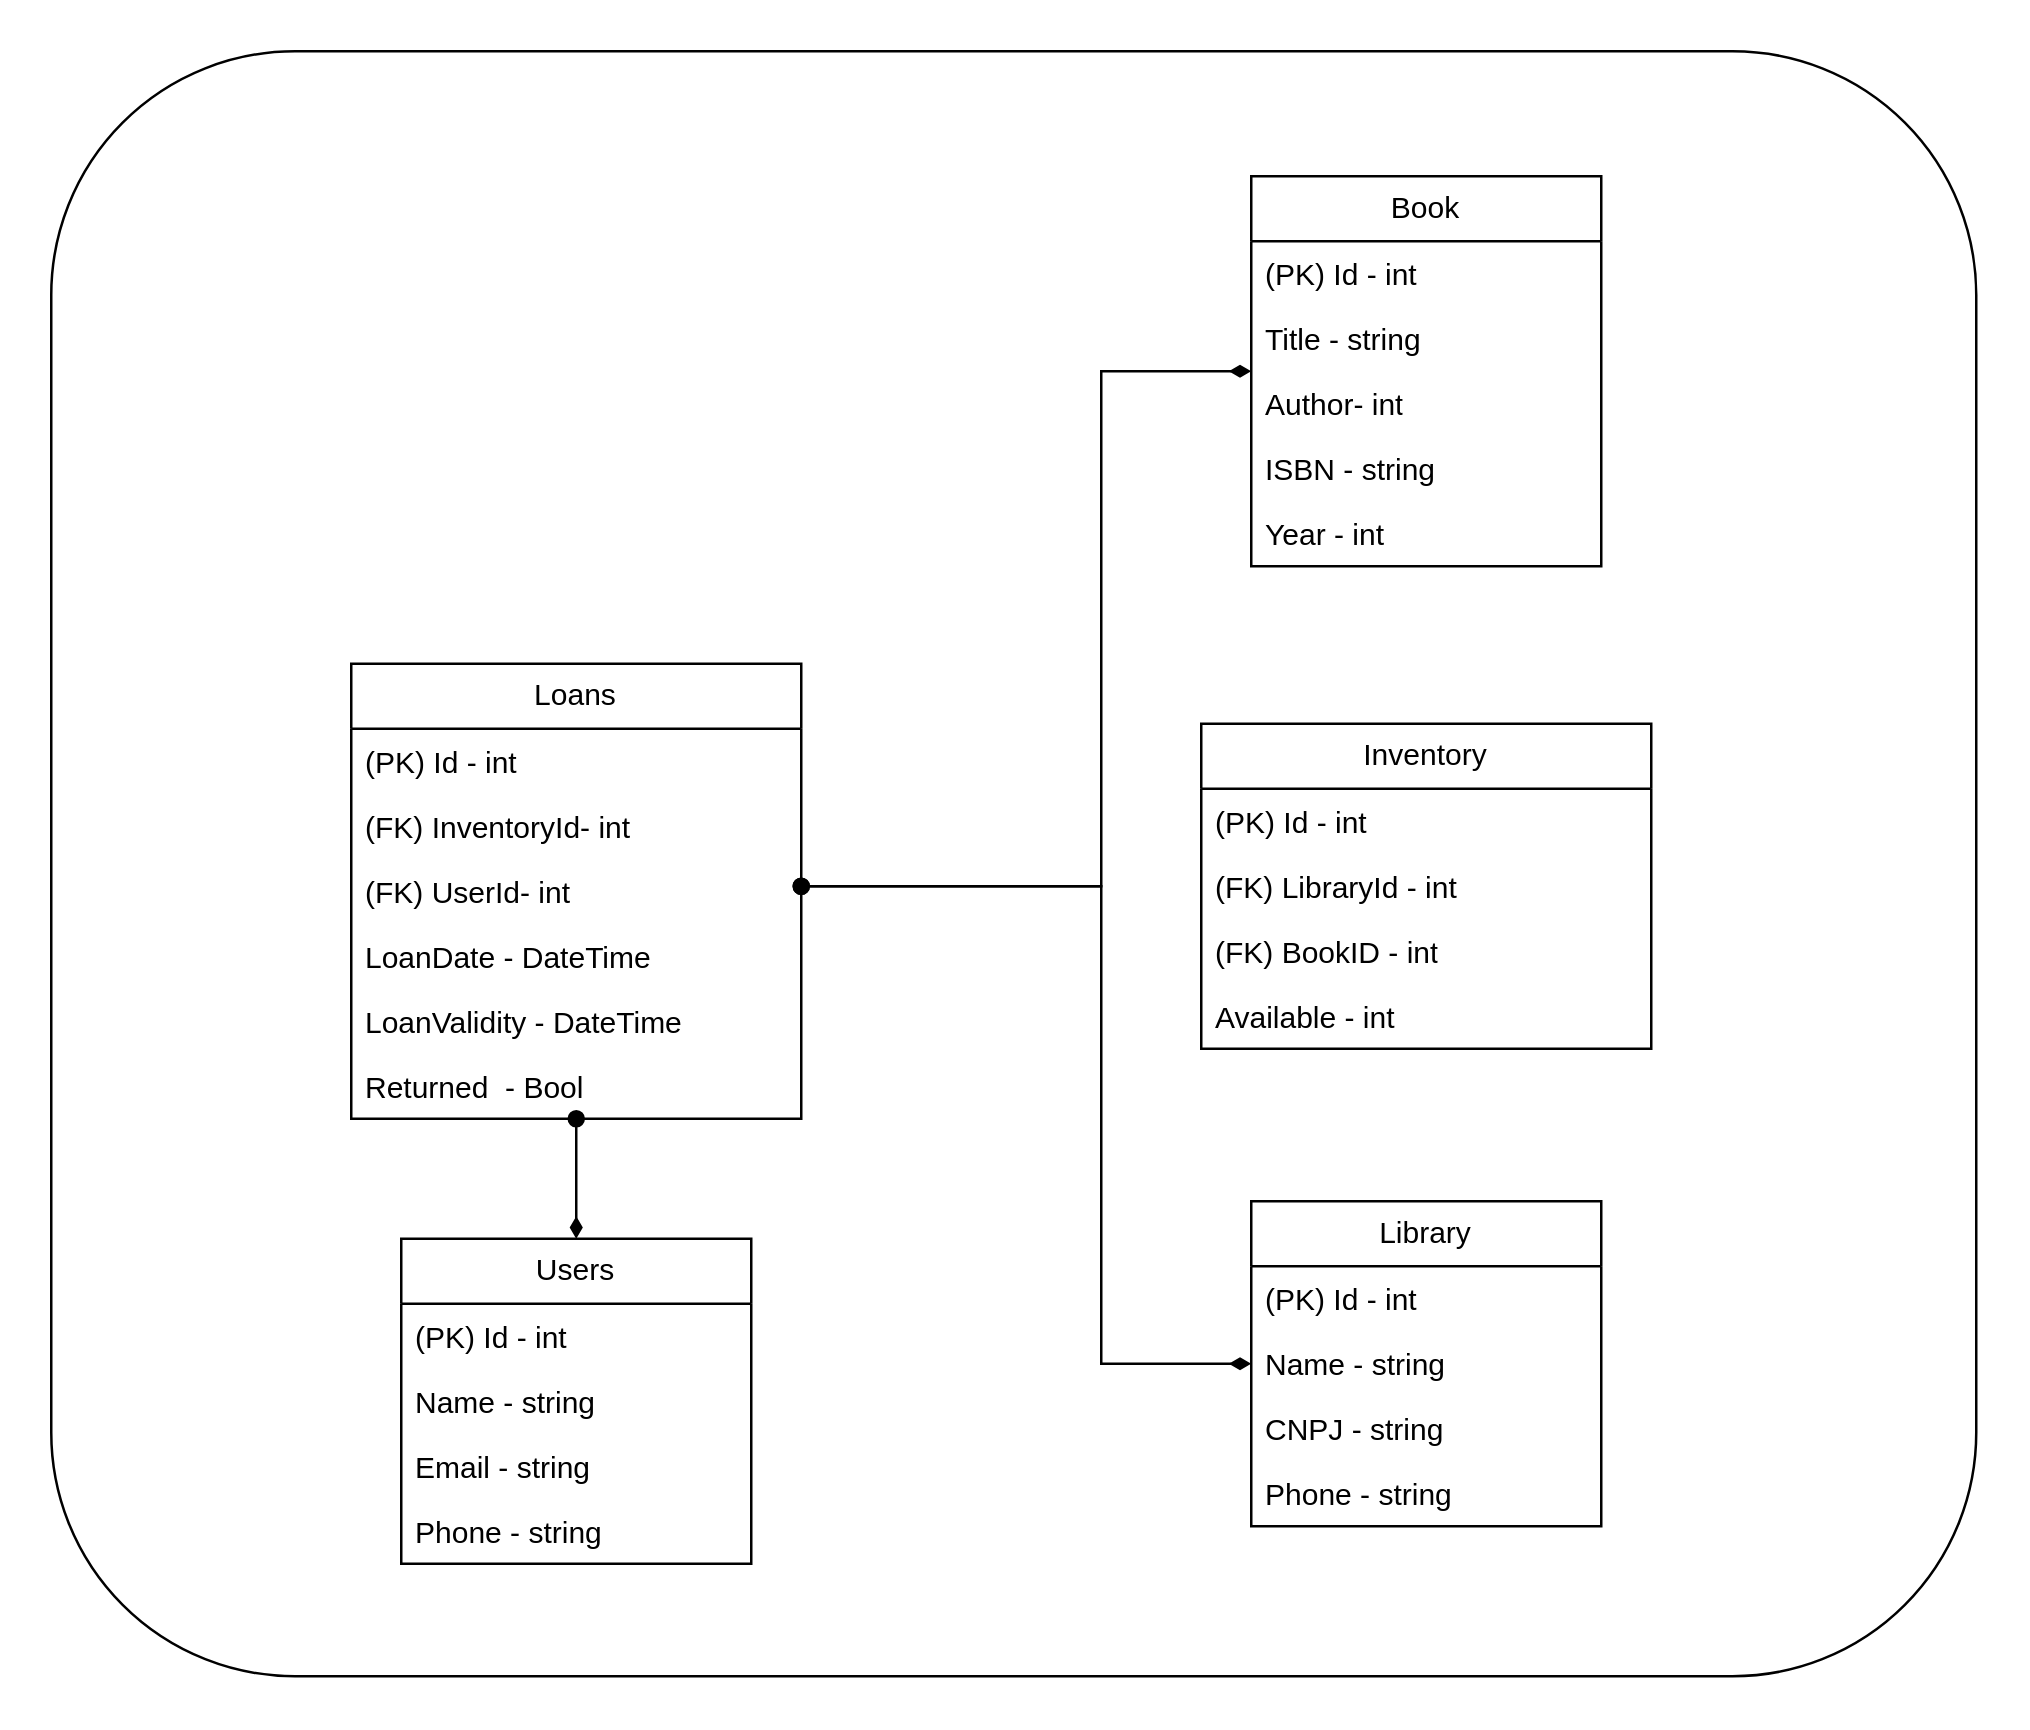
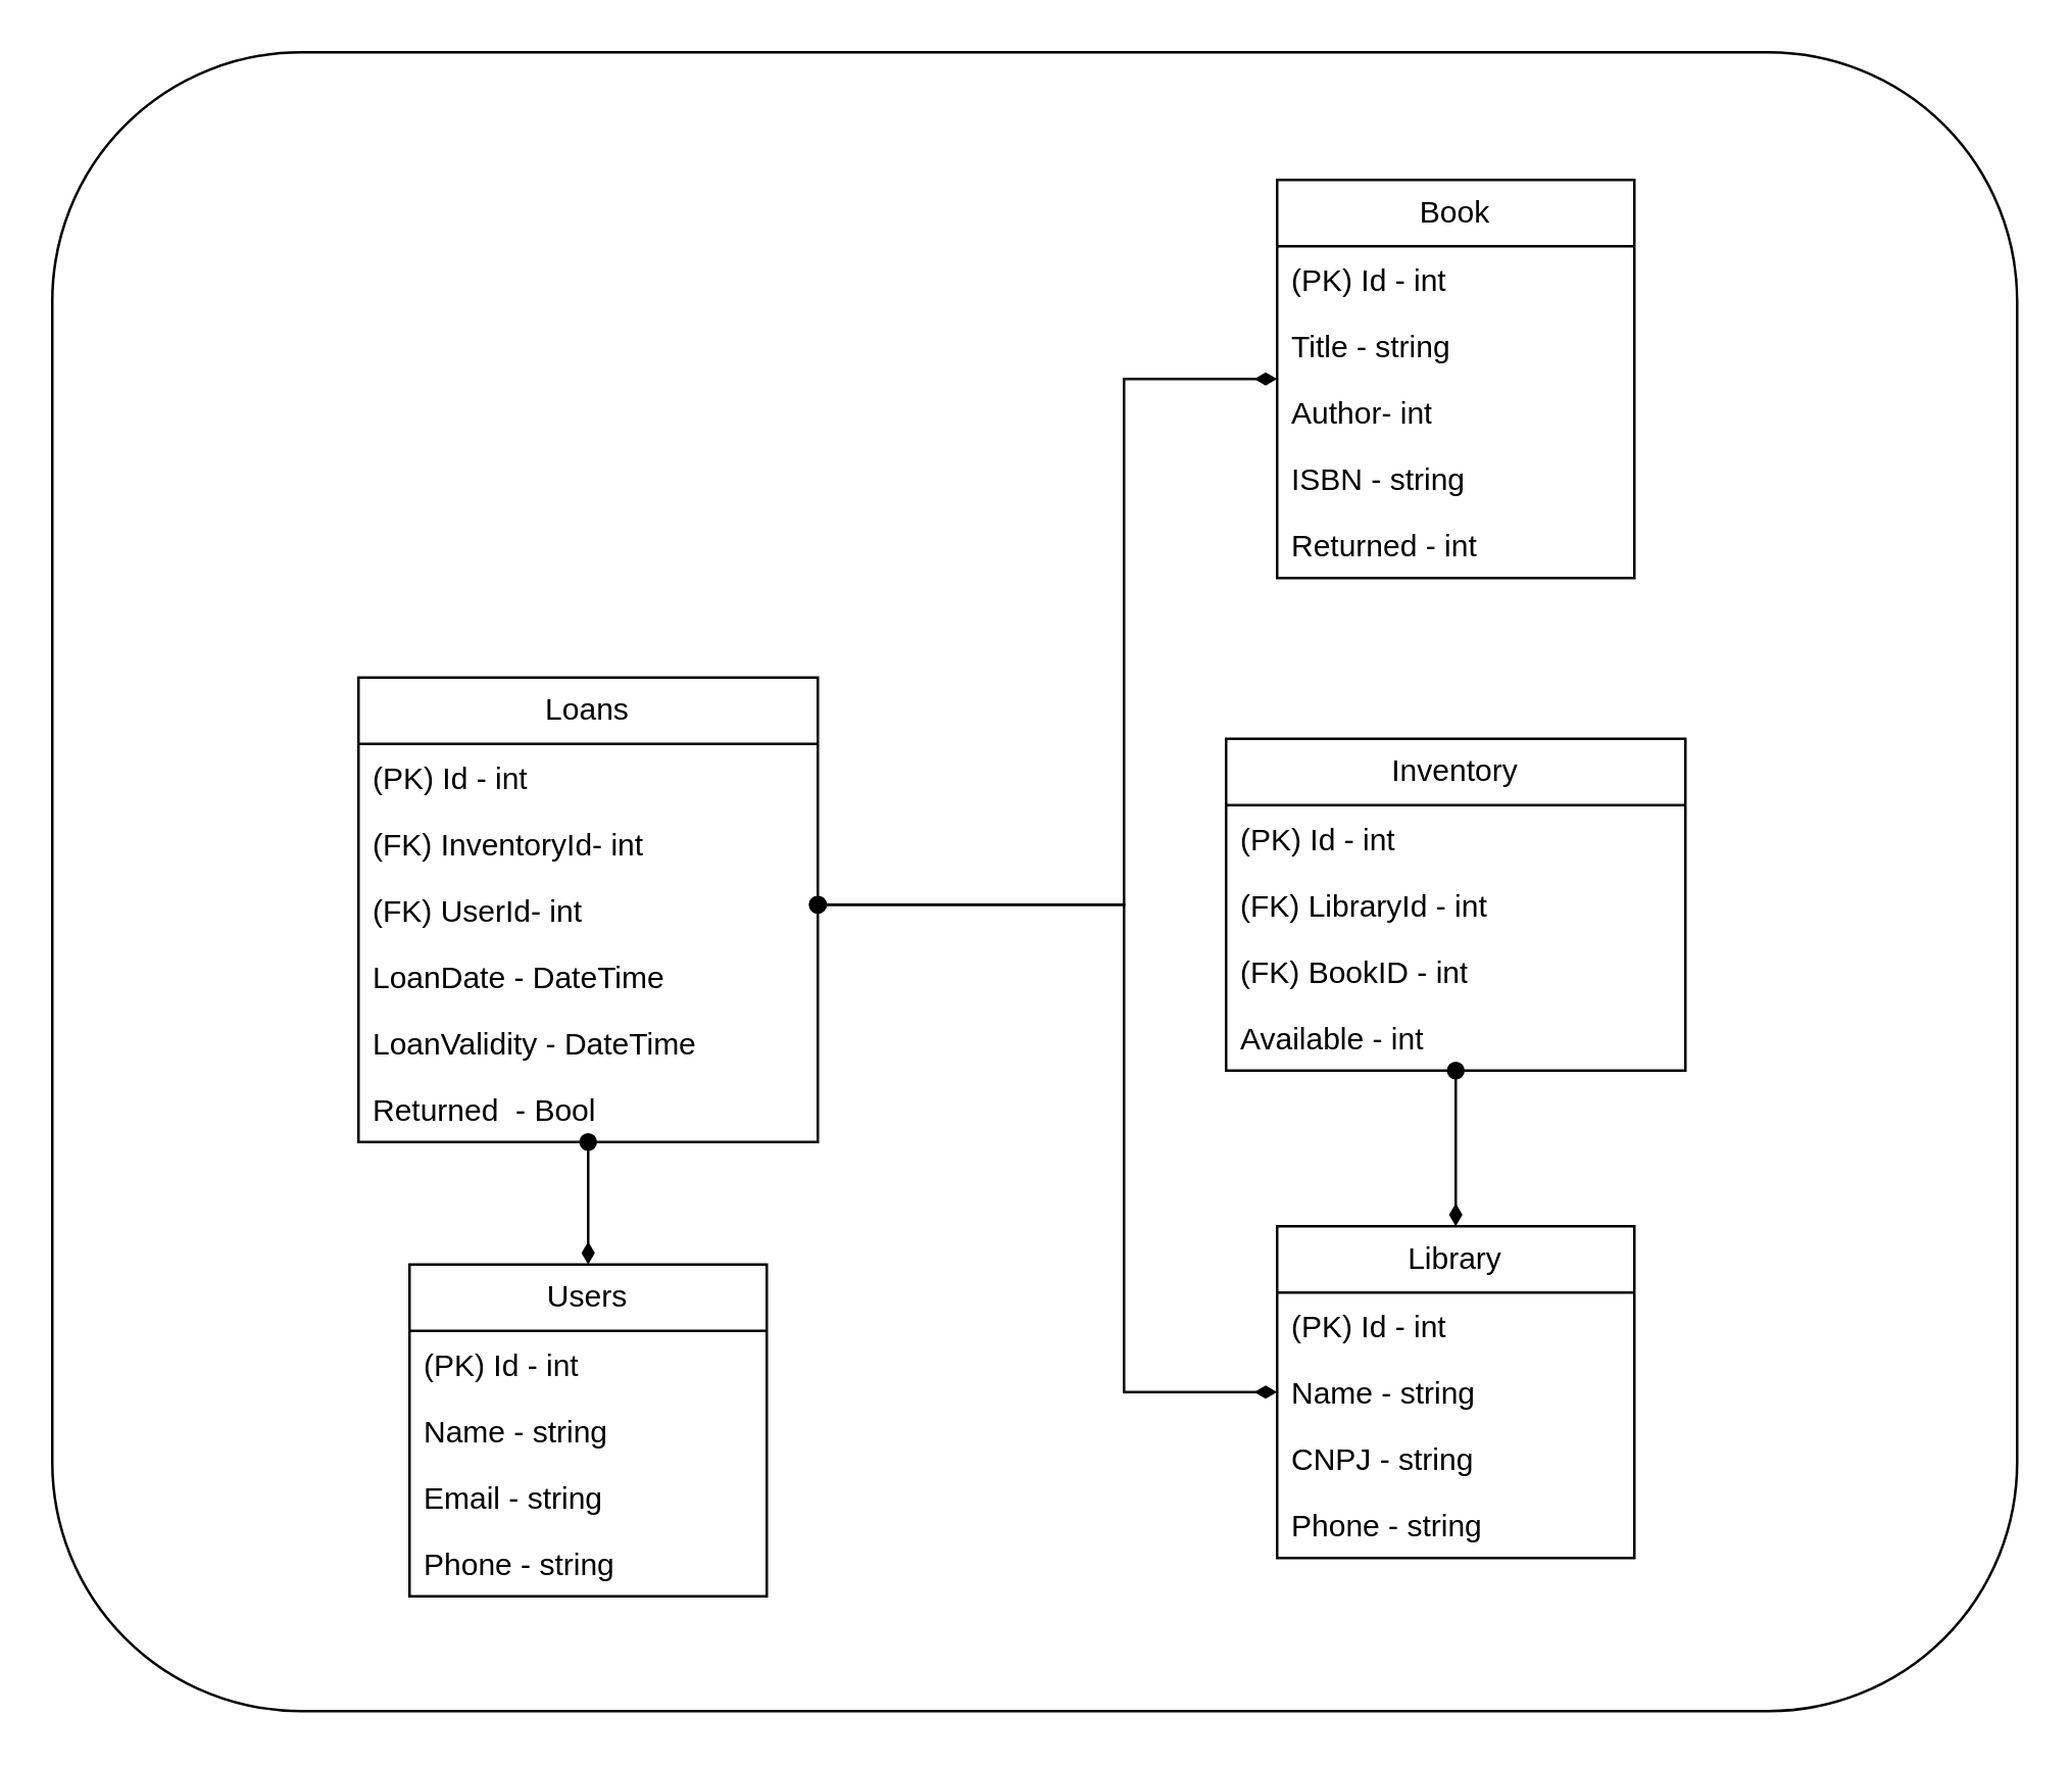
  <mxCell id="0" />
  <mxCell id="1" parent="0" />
  <mxCell id="2" value="" style="group" vertex="1" connectable="0" parent="1"><mxGeometry x="20" y="20" width="770" height="650" as="geometry" /></mxCell>
  <mxCell id="3" value="" style="rounded=1;whiteSpace=wrap;html=1;" vertex="1" parent="2"><mxGeometry width="770" height="650" as="geometry" /></mxCell>
  <mxCell id="4" value="Book" style="swimlane;fontStyle=0;childLayout=stackLayout;horizontal=1;startSize=26;fillColor=none;horizontalStack=0;resizeParent=1;resizeParentMax=0;resizeLast=0;collapsible=1;marginBottom=0;whiteSpace=wrap;html=1;" parent="2" vertex="1"><mxGeometry x="480" y="50" width="140" height="156" as="geometry" /></mxCell>
  <mxCell id="5" value="(PK) Id - int" style="text;strokeColor=none;fillColor=none;align=left;verticalAlign=top;spacingLeft=4;spacingRight=4;overflow=hidden;rotatable=0;points=[[0,0.5],[1,0.5]];portConstraint=eastwest;whiteSpace=wrap;html=1;" parent="4" vertex="1"><mxGeometry y="26" width="140" height="26" as="geometry" /></mxCell>
  <mxCell id="6" value="Title - string" style="text;strokeColor=none;fillColor=none;align=left;verticalAlign=top;spacingLeft=4;spacingRight=4;overflow=hidden;rotatable=0;points=[[0,0.5],[1,0.5]];portConstraint=eastwest;whiteSpace=wrap;html=1;" parent="4" vertex="1"><mxGeometry y="52" width="140" height="26" as="geometry" /></mxCell>
  <mxCell id="7" value="Author- int" style="text;strokeColor=none;fillColor=none;align=left;verticalAlign=top;spacingLeft=4;spacingRight=4;overflow=hidden;rotatable=0;points=[[0,0.5],[1,0.5]];portConstraint=eastwest;whiteSpace=wrap;html=1;" parent="4" vertex="1"><mxGeometry y="78" width="140" height="26" as="geometry" /></mxCell>
  <mxCell id="8" value="ISBN - string" style="text;strokeColor=none;fillColor=none;align=left;verticalAlign=top;spacingLeft=4;spacingRight=4;overflow=hidden;rotatable=0;points=[[0,0.5],[1,0.5]];portConstraint=eastwest;whiteSpace=wrap;html=1;" parent="4" vertex="1"><mxGeometry y="104" width="140" height="26" as="geometry" /></mxCell>
- <mxCell id="9" value="Year - int" style="text;strokeColor=none;fillColor=none;align=left;verticalAlign=top;spacingLeft=4;spacingRight=4;overflow=hidden;rotatable=0;points=[[0,0.5],[1,0.5]];portConstraint=eastwest;whiteSpace=wrap;html=1;" parent="4" vertex="1"><mxGeometry y="130" width="140" height="26" as="geometry" /></mxCell>
+ <mxCell id="9" value="Returned - int" style="text;strokeColor=none;fillColor=none;align=left;verticalAlign=top;spacingLeft=4;spacingRight=4;overflow=hidden;rotatable=0;points=[[0,0.5],[1,0.5]];portConstraint=eastwest;whiteSpace=wrap;html=1;" parent="4" vertex="1"><mxGeometry y="130" width="140" height="26" as="geometry" /></mxCell>
  <mxCell id="10" value="Users" style="swimlane;fontStyle=0;childLayout=stackLayout;horizontal=1;startSize=26;fillColor=none;horizontalStack=0;resizeParent=1;resizeParentMax=0;resizeLast=0;collapsible=1;marginBottom=0;whiteSpace=wrap;html=1;" parent="2" vertex="1"><mxGeometry x="140" y="475" width="140" height="130" as="geometry" /></mxCell>
  <mxCell id="11" value="(PK) Id - int" style="text;strokeColor=none;fillColor=none;align=left;verticalAlign=top;spacingLeft=4;spacingRight=4;overflow=hidden;rotatable=0;points=[[0,0.5],[1,0.5]];portConstraint=eastwest;whiteSpace=wrap;html=1;" parent="10" vertex="1"><mxGeometry y="26" width="140" height="26" as="geometry" /></mxCell>
  <mxCell id="12" value="Name - string" style="text;strokeColor=none;fillColor=none;align=left;verticalAlign=top;spacingLeft=4;spacingRight=4;overflow=hidden;rotatable=0;points=[[0,0.5],[1,0.5]];portConstraint=eastwest;whiteSpace=wrap;html=1;" parent="10" vertex="1"><mxGeometry y="52" width="140" height="26" as="geometry" /></mxCell>
  <mxCell id="13" value="Email - string" style="text;strokeColor=none;fillColor=none;align=left;verticalAlign=top;spacingLeft=4;spacingRight=4;overflow=hidden;rotatable=0;points=[[0,0.5],[1,0.5]];portConstraint=eastwest;whiteSpace=wrap;html=1;" parent="10" vertex="1"><mxGeometry y="78" width="140" height="26" as="geometry" /></mxCell>
  <mxCell id="14" value="Phone - string" style="text;strokeColor=none;fillColor=none;align=left;verticalAlign=top;spacingLeft=4;spacingRight=4;overflow=hidden;rotatable=0;points=[[0,0.5],[1,0.5]];portConstraint=eastwest;whiteSpace=wrap;html=1;" parent="10" vertex="1"><mxGeometry y="104" width="140" height="26" as="geometry" /></mxCell>
  <mxCell id="15" style="edgeStyle=orthogonalEdgeStyle;rounded=0;orthogonalLoop=1;jettySize=auto;html=1;endArrow=diamondThin;endFill=1;startArrow=oval;startFill=1;" edge="1" parent="2" source="18" target="4"><mxGeometry relative="1" as="geometry"><Array as="points"><mxPoint x="420" y="334" /><mxPoint x="420" y="128" /></Array></mxGeometry></mxCell>
  <mxCell id="16" style="edgeStyle=orthogonalEdgeStyle;rounded=0;orthogonalLoop=1;jettySize=auto;html=1;endArrow=diamondThin;endFill=1;startArrow=oval;startFill=1;" edge="1" parent="2" source="18" target="25"><mxGeometry relative="1" as="geometry"><Array as="points"><mxPoint x="420" y="334" /><mxPoint x="420" y="525" /></Array></mxGeometry></mxCell>
  <mxCell id="17" style="edgeStyle=orthogonalEdgeStyle;rounded=0;orthogonalLoop=1;jettySize=auto;html=1;endArrow=diamondThin;endFill=1;startArrow=oval;startFill=1;" edge="1" parent="2" source="18" target="10"><mxGeometry relative="1" as="geometry" /></mxCell>
  <mxCell id="18" value="Loans" style="swimlane;fontStyle=0;childLayout=stackLayout;horizontal=1;startSize=26;fillColor=none;horizontalStack=0;resizeParent=1;resizeParentMax=0;resizeLast=0;collapsible=1;marginBottom=0;whiteSpace=wrap;html=1;" parent="2" vertex="1"><mxGeometry x="120" y="245" width="180" height="182" as="geometry" /></mxCell>
  <mxCell id="19" value="(PK) Id - int" style="text;strokeColor=none;fillColor=none;align=left;verticalAlign=top;spacingLeft=4;spacingRight=4;overflow=hidden;rotatable=0;points=[[0,0.5],[1,0.5]];portConstraint=eastwest;whiteSpace=wrap;html=1;" parent="18" vertex="1"><mxGeometry y="26" width="180" height="26" as="geometry" /></mxCell>
  <mxCell id="20" value="(FK) InventoryId&lt;span style=&quot;background-color: initial;&quot;&gt;- int&lt;/span&gt;" style="text;strokeColor=none;fillColor=none;align=left;verticalAlign=top;spacingLeft=4;spacingRight=4;overflow=hidden;rotatable=0;points=[[0,0.5],[1,0.5]];portConstraint=eastwest;whiteSpace=wrap;html=1;" parent="18" vertex="1"><mxGeometry y="52" width="180" height="26" as="geometry" /></mxCell>
  <mxCell id="21" value="(FK) UserId- int" style="text;strokeColor=none;fillColor=none;align=left;verticalAlign=top;spacingLeft=4;spacingRight=4;overflow=hidden;rotatable=0;points=[[0,0.5],[1,0.5]];portConstraint=eastwest;whiteSpace=wrap;html=1;" parent="18" vertex="1"><mxGeometry y="78" width="180" height="26" as="geometry" /></mxCell>
  <mxCell id="22" value="LoanDate - DateTime" style="text;strokeColor=none;fillColor=none;align=left;verticalAlign=top;spacingLeft=4;spacingRight=4;overflow=hidden;rotatable=0;points=[[0,0.5],[1,0.5]];portConstraint=eastwest;whiteSpace=wrap;html=1;" parent="18" vertex="1"><mxGeometry y="104" width="180" height="26" as="geometry" /></mxCell>
  <mxCell id="23" value="LoanValidity - DateTime" style="text;strokeColor=none;fillColor=none;align=left;verticalAlign=top;spacingLeft=4;spacingRight=4;overflow=hidden;rotatable=0;points=[[0,0.5],[1,0.5]];portConstraint=eastwest;whiteSpace=wrap;html=1;" parent="18" vertex="1"><mxGeometry y="130" width="180" height="26" as="geometry" /></mxCell>
  <mxCell id="24" value="Returned&amp;nbsp; - Bool" style="text;strokeColor=none;fillColor=none;align=left;verticalAlign=top;spacingLeft=4;spacingRight=4;overflow=hidden;rotatable=0;points=[[0,0.5],[1,0.5]];portConstraint=eastwest;whiteSpace=wrap;html=1;" parent="18" vertex="1"><mxGeometry y="156" width="180" height="26" as="geometry" /></mxCell>
  <mxCell id="25" value="Library" style="swimlane;fontStyle=0;childLayout=stackLayout;horizontal=1;startSize=26;fillColor=none;horizontalStack=0;resizeParent=1;resizeParentMax=0;resizeLast=0;collapsible=1;marginBottom=0;whiteSpace=wrap;html=1;" parent="2" vertex="1"><mxGeometry x="480" y="460" width="140" height="130" as="geometry" /></mxCell>
  <mxCell id="26" value="(PK) Id - int" style="text;strokeColor=none;fillColor=none;align=left;verticalAlign=top;spacingLeft=4;spacingRight=4;overflow=hidden;rotatable=0;points=[[0,0.5],[1,0.5]];portConstraint=eastwest;whiteSpace=wrap;html=1;" parent="25" vertex="1"><mxGeometry y="26" width="140" height="26" as="geometry" /></mxCell>
  <mxCell id="27" value="Name - string" style="text;strokeColor=none;fillColor=none;align=left;verticalAlign=top;spacingLeft=4;spacingRight=4;overflow=hidden;rotatable=0;points=[[0,0.5],[1,0.5]];portConstraint=eastwest;whiteSpace=wrap;html=1;" parent="25" vertex="1"><mxGeometry y="52" width="140" height="26" as="geometry" /></mxCell>
  <mxCell id="28" value="CNPJ - string" style="text;strokeColor=none;fillColor=none;align=left;verticalAlign=top;spacingLeft=4;spacingRight=4;overflow=hidden;rotatable=0;points=[[0,0.5],[1,0.5]];portConstraint=eastwest;whiteSpace=wrap;html=1;" parent="25" vertex="1"><mxGeometry y="78" width="140" height="26" as="geometry" /></mxCell>
  <mxCell id="29" value="Phone - string" style="text;strokeColor=none;fillColor=none;align=left;verticalAlign=top;spacingLeft=4;spacingRight=4;overflow=hidden;rotatable=0;points=[[0,0.5],[1,0.5]];portConstraint=eastwest;whiteSpace=wrap;html=1;" parent="25" vertex="1"><mxGeometry y="104" width="140" height="26" as="geometry" /></mxCell>
+ <mxCell id="30" style="edgeStyle=orthogonalEdgeStyle;rounded=0;orthogonalLoop=1;jettySize=auto;html=1;entryX=0.5;entryY=0;entryDx=0;entryDy=0;endArrow=diamondThin;endFill=1;startArrow=oval;startFill=1;" edge="1" parent="2" source="31" target="25"><mxGeometry relative="1" as="geometry" /></mxCell>
  <mxCell id="31" value="Inventory" style="swimlane;fontStyle=0;childLayout=stackLayout;horizontal=1;startSize=26;fillColor=none;horizontalStack=0;resizeParent=1;resizeParentMax=0;resizeLast=0;collapsible=1;marginBottom=0;whiteSpace=wrap;html=1;" parent="2" vertex="1"><mxGeometry x="460" y="269" width="180" height="130" as="geometry" /></mxCell>
  <mxCell id="32" value="(PK) Id - int" style="text;strokeColor=none;fillColor=none;align=left;verticalAlign=top;spacingLeft=4;spacingRight=4;overflow=hidden;rotatable=0;points=[[0,0.5],[1,0.5]];portConstraint=eastwest;whiteSpace=wrap;html=1;" parent="31" vertex="1"><mxGeometry y="26" width="180" height="26" as="geometry" /></mxCell>
  <mxCell id="33" value="(FK) LibraryId - int" style="text;strokeColor=none;fillColor=none;align=left;verticalAlign=top;spacingLeft=4;spacingRight=4;overflow=hidden;rotatable=0;points=[[0,0.5],[1,0.5]];portConstraint=eastwest;whiteSpace=wrap;html=1;" parent="31" vertex="1"><mxGeometry y="52" width="180" height="26" as="geometry" /></mxCell>
  <mxCell id="34" value="(FK) BookID - int" style="text;strokeColor=none;fillColor=none;align=left;verticalAlign=top;spacingLeft=4;spacingRight=4;overflow=hidden;rotatable=0;points=[[0,0.5],[1,0.5]];portConstraint=eastwest;whiteSpace=wrap;html=1;" parent="31" vertex="1"><mxGeometry y="78" width="180" height="26" as="geometry" /></mxCell>
  <mxCell id="35" value="Available - int" style="text;strokeColor=none;fillColor=none;align=left;verticalAlign=top;spacingLeft=4;spacingRight=4;overflow=hidden;rotatable=0;points=[[0,0.5],[1,0.5]];portConstraint=eastwest;whiteSpace=wrap;html=1;" parent="31" vertex="1"><mxGeometry y="104" width="180" height="26" as="geometry" /></mxCell>
